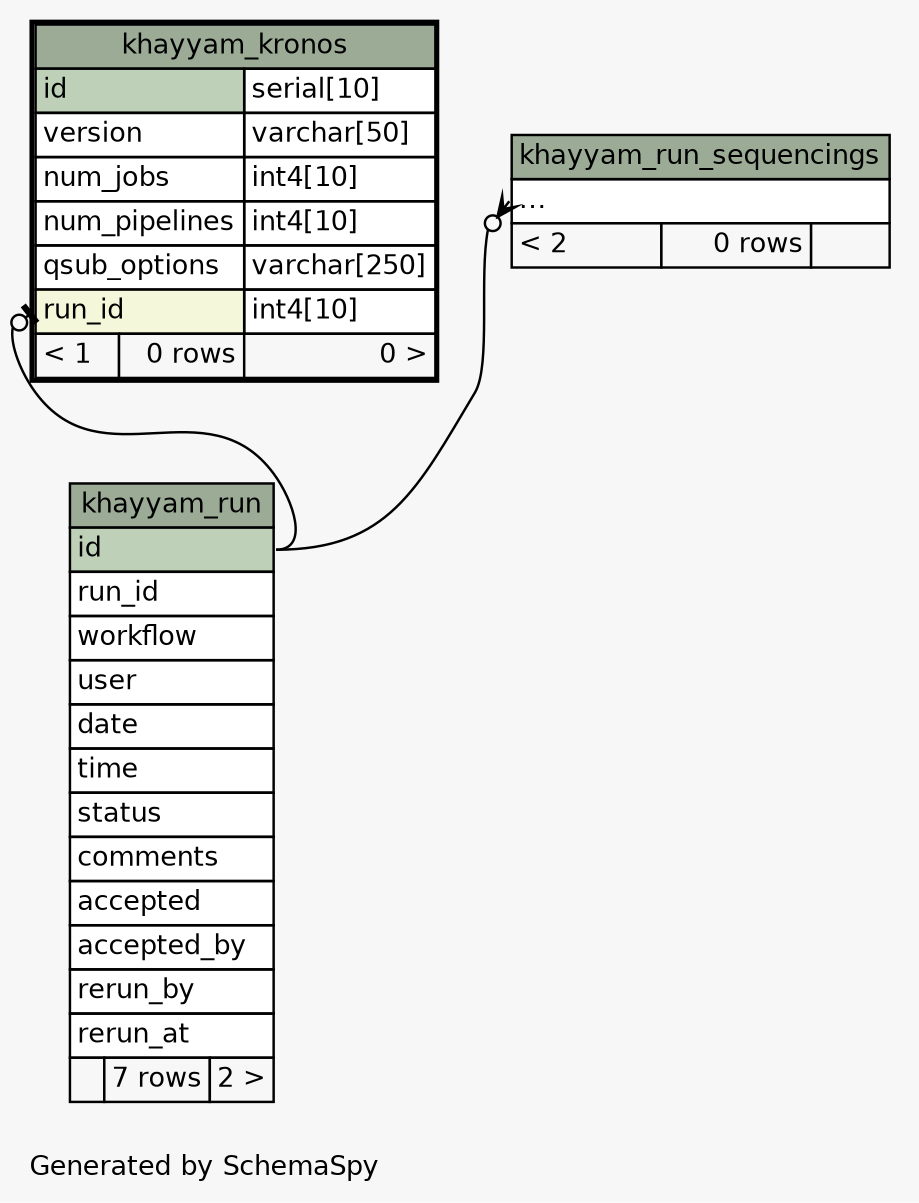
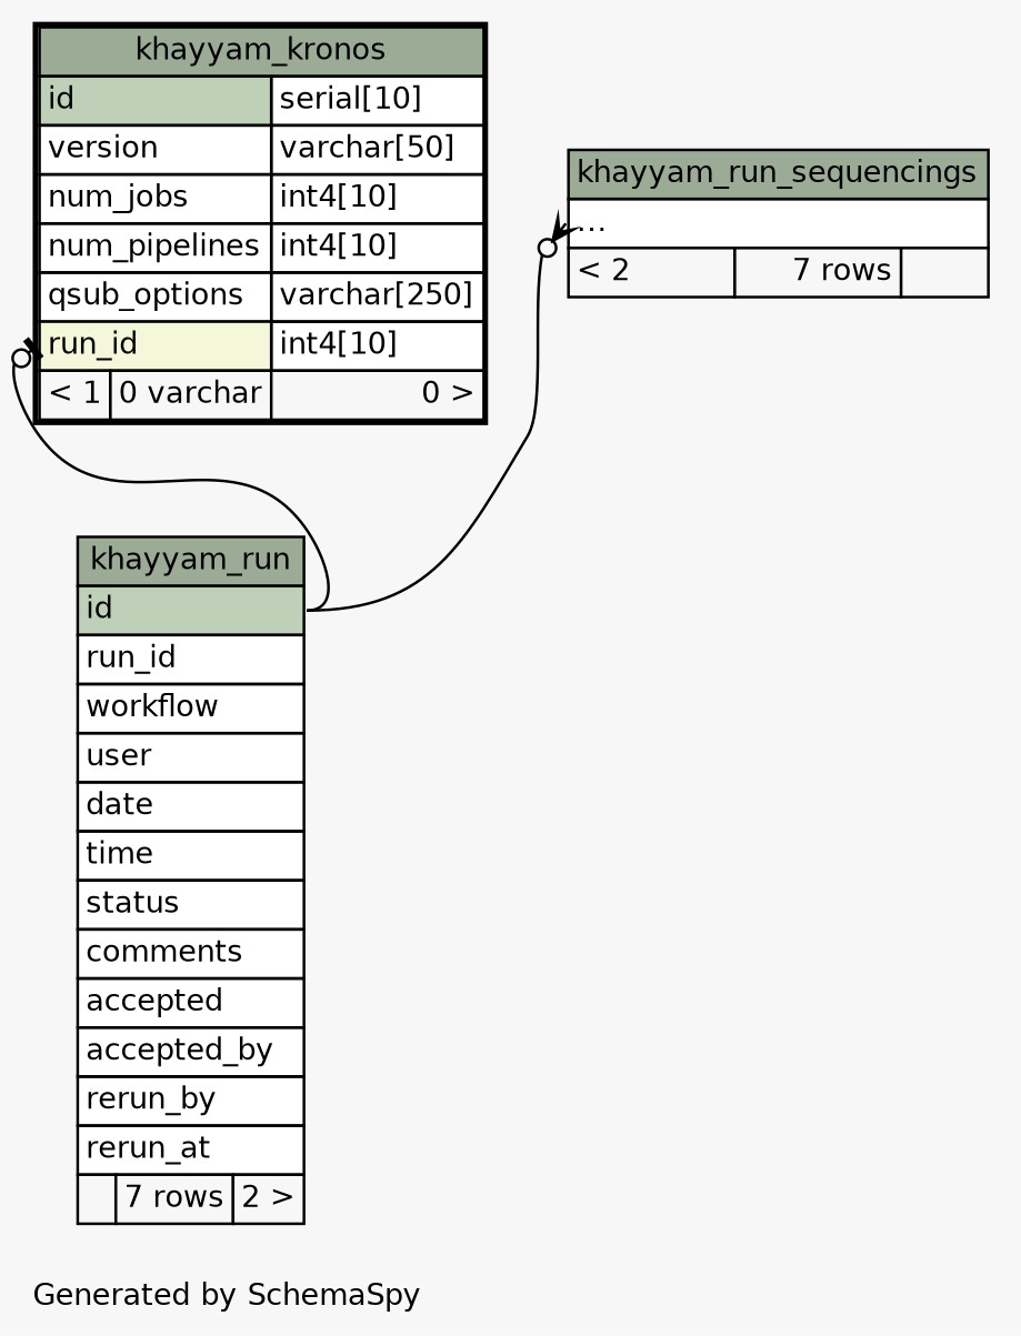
  digraph {
    bgcolor="#f7f7f7"
    fontname=Helvetica
    fontsize=11
    label="\nGenerated by SchemaSpy"
    labeljust=l
    nodesep=0.18
    rankdir=TB
    ranksep=0.46
    node [fontname=Helvetica fontsize=11 shape=plaintext]
    edge [arrowhead=none arrowsize=0.8 dir=back headport="id:e"]
-   n1 [label=<     <TABLE BORDER="2" CELLBORDER="1" CELLSPACING="0" BGCOLOR="#ffffff">       <TR><TD COLSPAN="3" BGCOLOR="#9bab96" ALIGN="CENTER">khayyam_kronos</TD></TR>       <TR><TD PORT="id" COLSPAN="2" BGCOLOR="#bed1b8" ALIGN="LEFT">id</TD><TD PORT="id.type" ALIGN="LEFT">serial[10]</TD></TR>       <TR><TD PORT="version" COLSPAN="2" ALIGN="LEFT">version</TD><TD PORT="version.type" ALIGN="LEFT">varchar[50]</TD></TR>       <TR><TD PORT="num_jobs" COLSPAN="2" ALIGN="LEFT">num_jobs</TD><TD PORT="num_jobs.type" ALIGN="LEFT">int4[10]</TD></TR>       <TR><TD PORT="num_pipelines" COLSPAN="2" ALIGN="LEFT">num_pipelines</TD><TD PORT="num_pipelines.type" ALIGN="LEFT">int4[10]</TD></TR>       <TR><TD PORT="qsub_options" COLSPAN="2" ALIGN="LEFT">qsub_options</TD><TD PORT="qsub_options.type" ALIGN="LEFT">varchar[250]</TD></TR>       <TR><TD PORT="run_id" COLSPAN="2" BGCOLOR="#f4f7da" ALIGN="LEFT">run_id</TD><TD PORT="run_id.type" ALIGN="LEFT">int4[10]</TD></TR>       <TR><TD ALIGN="LEFT" BGCOLOR="#f7f7f7">&lt; 1</TD><TD ALIGN="RIGHT" BGCOLOR="#f7f7f7">0 rows</TD><TD ALIGN="RIGHT" BGCOLOR="#f7f7f7">0 &gt;</TD></TR>     </TABLE>>]
+   n1 [label=<     <TABLE BORDER="2" CELLBORDER="1" CELLSPACING="0" BGCOLOR="#ffffff">       <TR><TD COLSPAN="3" BGCOLOR="#9bab96" ALIGN="CENTER">khayyam_kronos</TD></TR>       <TR><TD PORT="id" COLSPAN="2" BGCOLOR="#bed1b8" ALIGN="LEFT">id</TD><TD PORT="id.type" ALIGN="LEFT">serial[10]</TD></TR>       <TR><TD PORT="version" COLSPAN="2" ALIGN="LEFT">version</TD><TD PORT="version.type" ALIGN="LEFT">varchar[50]</TD></TR>       <TR><TD PORT="num_jobs" COLSPAN="2" ALIGN="LEFT">num_jobs</TD><TD PORT="num_jobs.type" ALIGN="LEFT">int4[10]</TD></TR>       <TR><TD PORT="num_pipelines" COLSPAN="2" ALIGN="LEFT">num_pipelines</TD><TD PORT="num_pipelines.type" ALIGN="LEFT">int4[10]</TD></TR>       <TR><TD PORT="qsub_options" COLSPAN="2" ALIGN="LEFT">qsub_options</TD><TD PORT="qsub_options.type" ALIGN="LEFT">varchar[250]</TD></TR>       <TR><TD PORT="run_id" COLSPAN="2" BGCOLOR="#f4f7da" ALIGN="LEFT">run_id</TD><TD PORT="run_id.type" ALIGN="LEFT">int4[10]</TD></TR>       <TR><TD ALIGN="LEFT" BGCOLOR="#f7f7f7">&lt; 1</TD><TD ALIGN="RIGHT" BGCOLOR="#f7f7f7">0 varchar</TD><TD ALIGN="RIGHT" BGCOLOR="#f7f7f7">0 &gt;</TD></TR>     </TABLE>>]
    n2 [label=<     <TABLE BORDER="0" CELLBORDER="1" CELLSPACING="0" BGCOLOR="#ffffff">       <TR><TD COLSPAN="3" BGCOLOR="#9bab96" ALIGN="CENTER">khayyam_run</TD></TR>       <TR><TD PORT="id" COLSPAN="3" BGCOLOR="#bed1b8" ALIGN="LEFT">id</TD></TR>       <TR><TD PORT="run_id" COLSPAN="3" ALIGN="LEFT">run_id</TD></TR>       <TR><TD PORT="workflow" COLSPAN="3" ALIGN="LEFT">workflow</TD></TR>       <TR><TD PORT="user" COLSPAN="3" ALIGN="LEFT">user</TD></TR>       <TR><TD PORT="date" COLSPAN="3" ALIGN="LEFT">date</TD></TR>       <TR><TD PORT="time" COLSPAN="3" ALIGN="LEFT">time</TD></TR>       <TR><TD PORT="status" COLSPAN="3" ALIGN="LEFT">status</TD></TR>       <TR><TD PORT="comments" COLSPAN="3" ALIGN="LEFT">comments</TD></TR>       <TR><TD PORT="accepted" COLSPAN="3" ALIGN="LEFT">accepted</TD></TR>       <TR><TD PORT="accepted_by" COLSPAN="3" ALIGN="LEFT">accepted_by</TD></TR>       <TR><TD PORT="rerun_by" COLSPAN="3" ALIGN="LEFT">rerun_by</TD></TR>       <TR><TD PORT="rerun_at" COLSPAN="3" ALIGN="LEFT">rerun_at</TD></TR>       <TR><TD ALIGN="LEFT" BGCOLOR="#f7f7f7">  </TD><TD ALIGN="RIGHT" BGCOLOR="#f7f7f7">7 rows</TD><TD ALIGN="RIGHT" BGCOLOR="#f7f7f7">2 &gt;</TD></TR>     </TABLE>>]
-   n3 [label=<     <TABLE BORDER="0" CELLBORDER="1" CELLSPACING="0" BGCOLOR="#ffffff">       <TR><TD COLSPAN="3" BGCOLOR="#9bab96" ALIGN="CENTER">khayyam_run_sequencings</TD></TR>       <TR><TD PORT="elipses" COLSPAN="3" ALIGN="LEFT">...</TD></TR>       <TR><TD ALIGN="LEFT" BGCOLOR="#f7f7f7">&lt; 2</TD><TD ALIGN="RIGHT" BGCOLOR="#f7f7f7">0 rows</TD><TD ALIGN="RIGHT" BGCOLOR="#f7f7f7">  </TD></TR>     </TABLE>>]
+   n3 [label=<     <TABLE BORDER="0" CELLBORDER="1" CELLSPACING="0" BGCOLOR="#ffffff">       <TR><TD COLSPAN="3" BGCOLOR="#9bab96" ALIGN="CENTER">khayyam_run_sequencings</TD></TR>       <TR><TD PORT="elipses" COLSPAN="3" ALIGN="LEFT">...</TD></TR>       <TR><TD ALIGN="LEFT" BGCOLOR="#f7f7f7">&lt; 2</TD><TD ALIGN="RIGHT" BGCOLOR="#f7f7f7">7 rows</TD><TD ALIGN="RIGHT" BGCOLOR="#f7f7f7">  </TD></TR>     </TABLE>>]
    n1 -> n2 [arrowtail=teeodot tailport="run_id:w"]
    n3 -> n2 [arrowtail=crowodot tailport="elipses:w"]
  }
